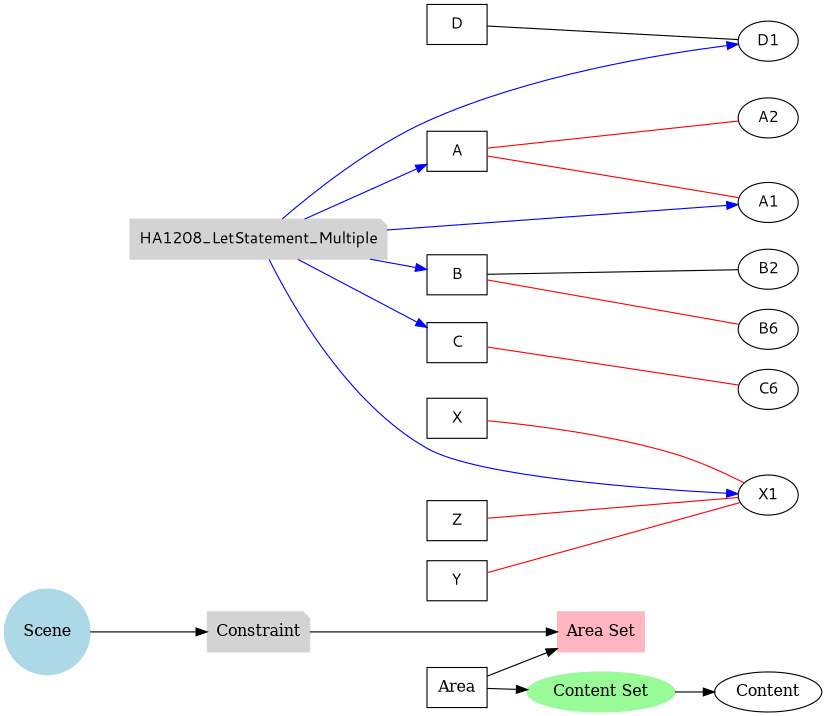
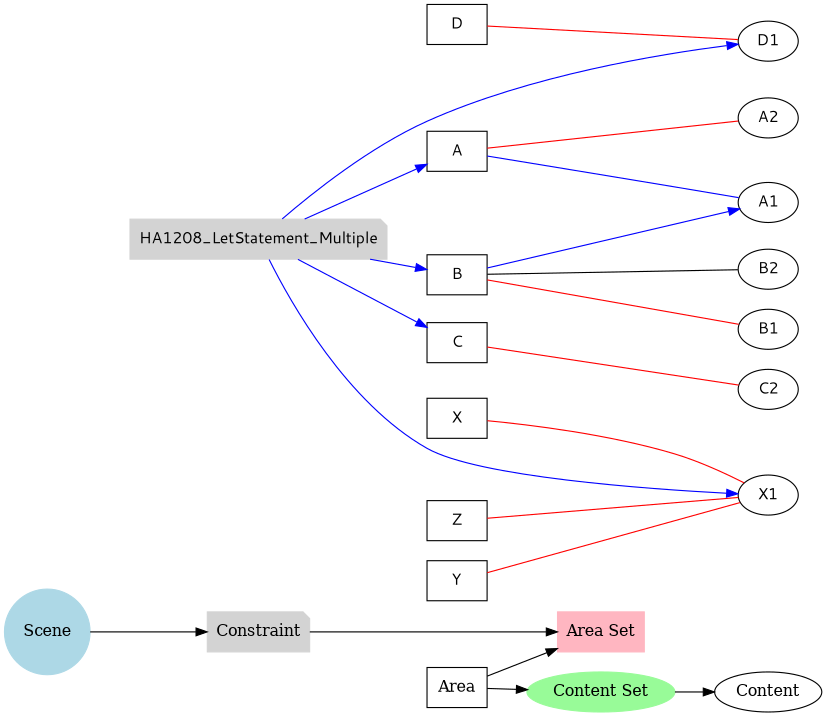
  digraph {
    clusterrank=global
    rankdir=LR
    node [shape=box fontname="Meiryo UI"]
    edge [color=red]
    Area [fontname=""]
    n2 [label=A]
    n3 [label=B]
    n4 [label=C]
    n5 [label=D]
    n6 [label=X]
    n7 [label=Y]
    n8 [label=Z]
    Content [shape=ellipse fontname=""]
    n10 [label=A1 shape=ellipse]
    n11 [label=A2 shape=ellipse]
-   n12 [label=B6 shape=ellipse]
+   n12 [label=B1 shape=ellipse]
    n13 [label=B2 shape=ellipse]
-   n14 [label=C6 shape=ellipse]
+   n14 [label=C2 shape=ellipse]
    n15 [label=D1 shape=ellipse]
    n16 [label=X1 shape=ellipse]
    Constraint [color=lightgrey shape=note style=filled fontname=""]
    n18 [color=lightgrey label=HA1208_LetStatement_Multiple shape=note style=filled]
    "Area Set" [color=lightpink style=filled fontname=""]
    "Content Set" [color=palegreen shape=ellipse style=filled fontname=""]
    Scene [color=lightblue shape=circle style=filled fontname=""]
    subgraph sub_1 {
      rank=same
      Area
      n2
      n3
      n4
      n5
      n6
      n7
      n8
    }
    subgraph sub_2 {
      rank=same
      Content
      n10
      n11
      n12
      n13
      n14
      n15
      n16
    }
    subgraph sub_3 {
      rank=same
      Constraint
      n18
    }
    subgraph sub_4 {
      rank=same
      Constraint
    }
    subgraph sub_5 {
      rank=same
      Constraint
    }
    subgraph sub_6 {
      "Area Set"
    }
    subgraph sub_7 {
      "Content Set"
    }
    subgraph sub_8 {
      rank=same
      Scene
    }
    Area -> "Area Set" [color=""]
    Area -> "Content Set" [color=""]
-   n2 -> n10 [dir=none]
+   n2 -> n10 [color=blue dir=none]
    n2 -> n11 [dir=none]
    n3 -> n12 [dir=none]
    n3 -> n13 [color=black dir=none]
    n4 -> n14 [dir=none]
-   n5 -> n15 [color=black dir=none]
+   n5 -> n15 [dir=none]
    n6 -> n16 [dir=none]
    n7 -> n16 [dir=none]
    n8 -> n16 [dir=none]
    Constraint -> "Area Set" [color=""]
    n18 -> n2 [color=blue]
    n18 -> n3 [color=blue]
    n18 -> n4 [color=blue]
-   n18 -> n10 [color=blue]
+   n3 -> n10 [color=blue]
    n18 -> n15 [color=blue]
    n18 -> n16 [color=blue]
    "Content Set" -> Content [color=""]
    Scene -> Constraint [color=""]
  }
